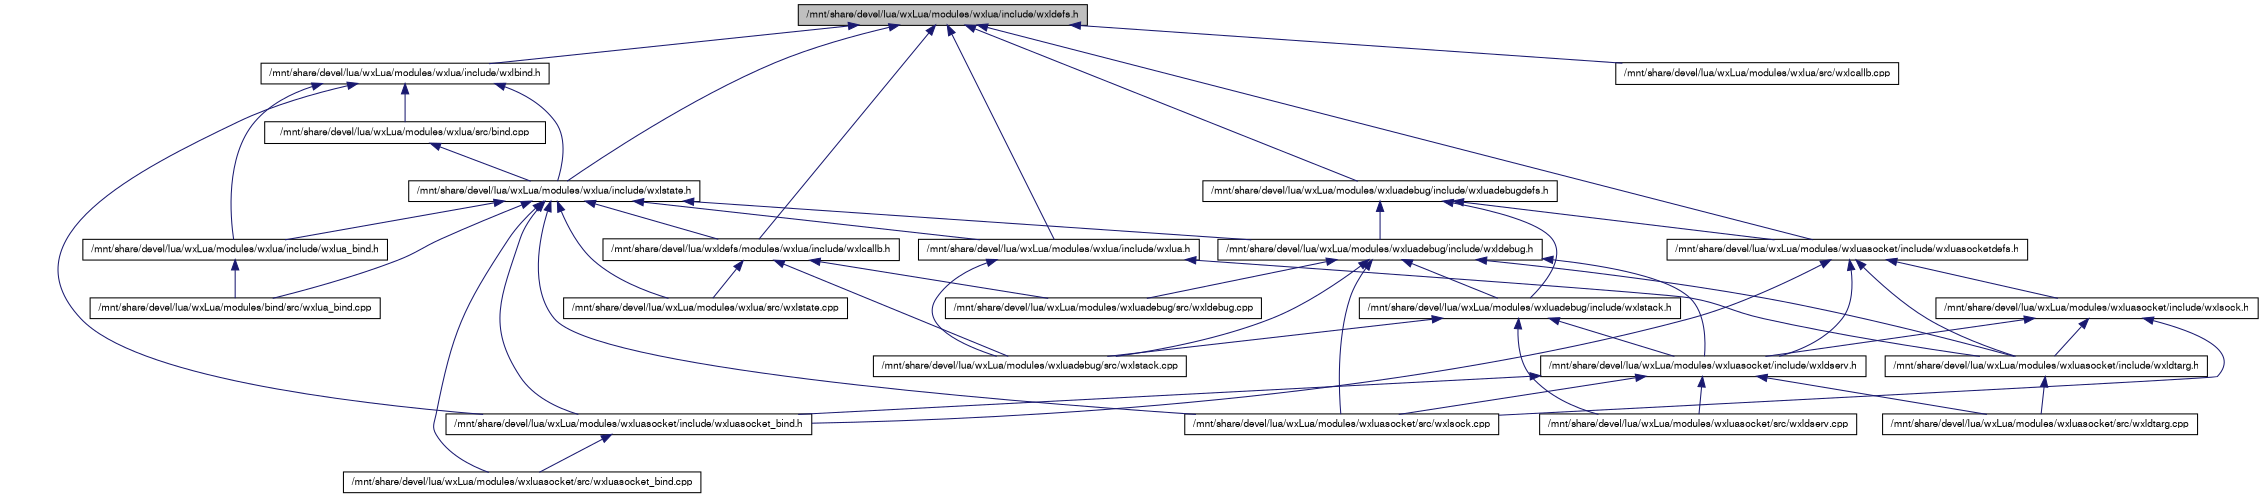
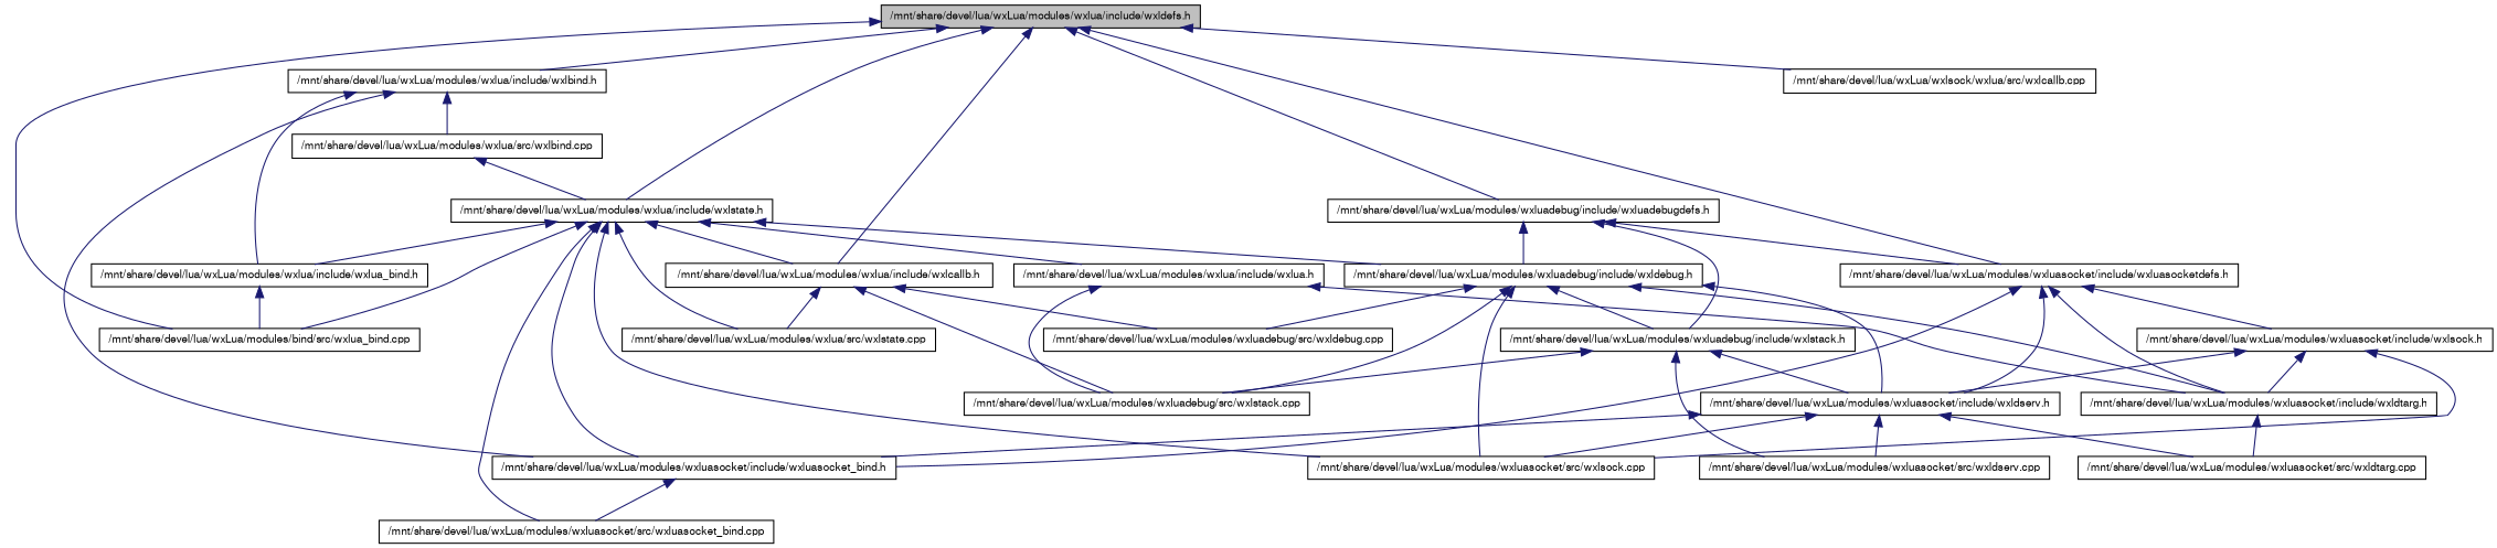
  digraph {
    node [color=black fillcolor=white fontname=FreeSans fontsize=10 shape=record style=filled]
    edge [color=midnightblue dir=back fontname=FreeSans fontsize=10 labelfontname=FreeSans labelfontsize=10 style=solid]
    n1 [fillcolor=grey75 fontcolor=black height=0.2 label="/mnt/share/devel/lua/wxLua/modules/wxlua/include/wxldefs.h" width=0.4]
    n2 [height=0.2 label="/mnt/share/devel/lua/wxLua/modules/wxlua/include/wxlbind.h" width=0.4]
    n3 [height=0.2 label="/mnt/share/devel/lua/wxLua/modules/wxlua/include/wxlstate.h" width=0.4]
-   n4 [height=0.2 label="/mnt/share/devel/lua/wxldefs/modules/wxlua/include/wxlcallb.h" width=0.4]
+   n4 [height=0.2 label="/mnt/share/devel/lua/wxLua/modules/wxlua/include/wxlcallb.h" width=0.4]
    n5 [height=0.2 label="/mnt/share/devel/lua/wxLua/modules/wxlua/include/wxlua.h" width=0.4]
    n6 [height=0.2 label="/mnt/share/devel/lua/wxLua/modules/wxluadebug/include/wxluadebugdefs.h" width=0.4]
    n7 [height=0.2 label="/mnt/share/devel/lua/wxLua/modules/wxluasocket/include/wxluasocketdefs.h" width=0.4]
-   n8 [height=0.2 label="/mnt/share/devel/lua/wxLua/modules/wxlua/src/wxlcallb.cpp" width=0.4]
+   n8 [height=0.2 label="/mnt/share/devel/lua/wxLua/wxlsock/wxlua/src/wxlcallb.cpp" width=0.4]
    n9 [height=0.2 label="/mnt/share/devel/lua/wxLua/modules/wxlua/include/wxlua_bind.h" width=0.4]
-   n10 [height=0.2 label="/mnt/share/devel/lua/wxLua/modules/wxlua/src/bind.cpp" width=0.4]
+   n10 [height=0.2 label="/mnt/share/devel/lua/wxLua/modules/wxlua/src/wxlbind.cpp" width=0.4]
    n11 [height=0.2 label="/mnt/share/devel/lua/wxLua/modules/wxluasocket/include/wxluasocket_bind.h" width=0.4]
    n12 [height=0.2 label="/mnt/share/devel/lua/wxLua/modules/wxlua/src/wxlstate.cpp" width=0.4]
    n13 [height=0.2 label="/mnt/share/devel/lua/wxLua/modules/bind/src/wxlua_bind.cpp" width=0.4]
    n14 [height=0.2 label="/mnt/share/devel/lua/wxLua/modules/wxluadebug/include/wxldebug.h" width=0.4]
    n15 [height=0.2 label="/mnt/share/devel/lua/wxLua/modules/wxluasocket/src/wxluasocket_bind.cpp" width=0.4]
    n16 [height=0.2 label="/mnt/share/devel/lua/wxLua/modules/wxluasocket/src/wxlsock.cpp" width=0.4]
    n17 [height=0.2 label="/mnt/share/devel/lua/wxLua/modules/wxluadebug/src/wxldebug.cpp" width=0.4]
    n18 [height=0.2 label="/mnt/share/devel/lua/wxLua/modules/wxluadebug/src/wxlstack.cpp" width=0.4]
    n19 [height=0.2 label="/mnt/share/devel/lua/wxLua/modules/wxluasocket/include/wxldtarg.h" width=0.4]
    n20 [height=0.2 label="/mnt/share/devel/lua/wxLua/modules/wxluadebug/include/wxlstack.h" width=0.4]
    n21 [height=0.2 label="/mnt/share/devel/lua/wxLua/modules/wxluasocket/include/wxldserv.h" width=0.4]
    n22 [height=0.2 label="/mnt/share/devel/lua/wxLua/modules/wxluasocket/include/wxlsock.h" width=0.4]
    n23 [height=0.2 label="/mnt/share/devel/lua/wxLua/modules/wxluasocket/src/wxldtarg.cpp" width=0.4]
    n24 [height=0.2 label="/mnt/share/devel/lua/wxLua/modules/wxluasocket/src/wxldserv.cpp" width=0.4]
    n1 -> n2
    n1 -> n3
    n1 -> n4
-   n1 -> n5
+   n1 -> n13
    n1 -> n6
    n1 -> n7
    n1 -> n8
-   n2 -> n3
    n2 -> n9
    n2 -> n10
    n2 -> n11
    n3 -> n4
    n3 -> n5
    n3 -> n9
    n3 -> n11
    n3 -> n12
    n3 -> n13
    n3 -> n14
    n3 -> n15
    n3 -> n16
    n4 -> n12
    n4 -> n17
    n4 -> n18
    n5 -> n18
    n5 -> n19
    n6 -> n7
    n6 -> n14
    n6 -> n20
    n7 -> n11
    n7 -> n19
    n7 -> n21
    n7 -> n22
    n9 -> n13
    n10 -> n3
    n11 -> n15
    n14 -> n16
    n14 -> n17
    n14 -> n18
    n14 -> n19
    n14 -> n20
    n14 -> n21
    n19 -> n23
    n20 -> n18
    n20 -> n21
    n20 -> n24
    n21 -> n11
    n21 -> n16
    n21 -> n23
    n21 -> n24
    n22 -> n16
    n22 -> n19
    n22 -> n21
  }
